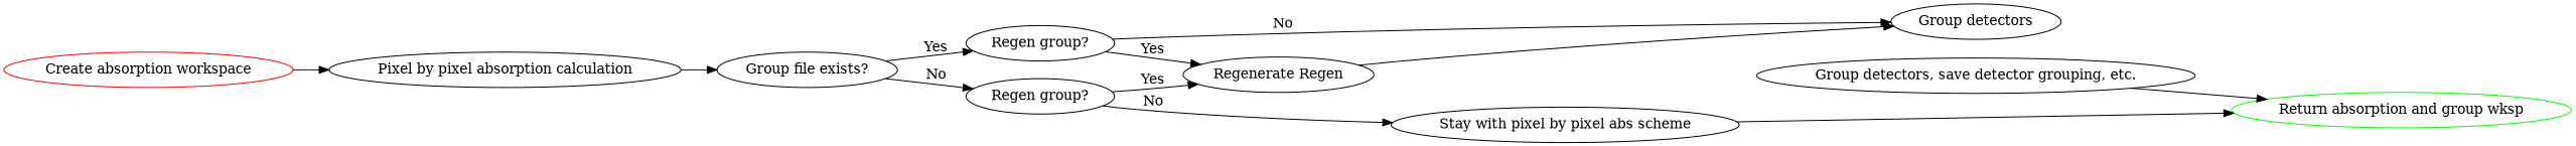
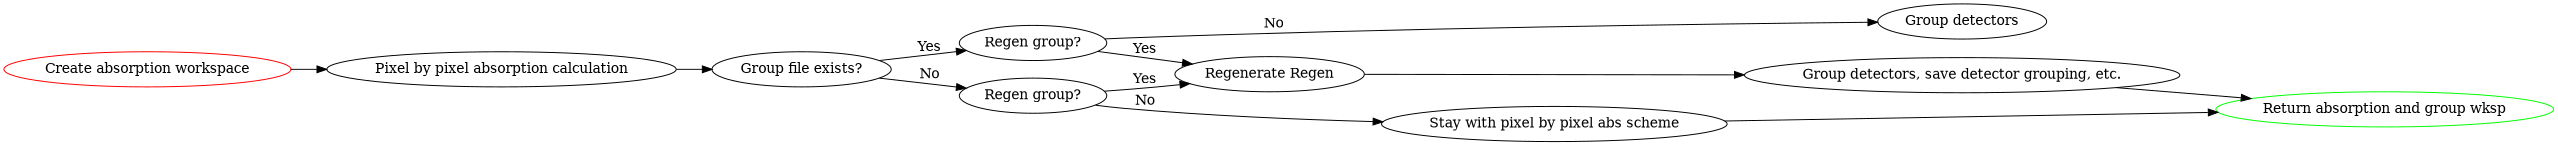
  digraph {
    rankdir=LR
    "Create absorption workspace" [color=red]
    n2 [label="Regen group?"]
    "Return absorption and group wksp" [color=green]
    n4 [label="Regen group?"]
    "Pixel by pixel absorption calculation"
    n6 [label="Regenerate Regen"]
    "Group detectors"
    "Stay with pixel by pixel abs scheme"
    "Group file exists?"
    "Group detectors, save detector grouping, etc."
    subgraph sub_1 {
      "Create absorption workspace"
    }
    subgraph sub_2 {
      n2
    }
    subgraph sub_3 {
      n2
    }
    subgraph sub_4 {
      "Return absorption and group wksp"
    }
    subgraph sub_5 {
      n2
    }
    subgraph sub_6 {
      n4
    }
    subgraph sub_7 {
      n4
    }
    subgraph sub_8 {
      n4
    }
    subgraph sub_9 {
      "Return absorption and group wksp"
    }
    "Create absorption workspace" -> "Pixel by pixel absorption calculation"
    n2 -> n6 [label="  Yes"]
    n2 -> "Group detectors" [label="  No"]
    n4 -> n6 [label="  Yes"]
    n4 -> "Stay with pixel by pixel abs scheme" [label="  No"]
    "Pixel by pixel absorption calculation" -> "Group file exists?"
-   n6 -> "Group detectors"
+   n6 -> "Group detectors, save detector grouping, etc."
    "Stay with pixel by pixel abs scheme" -> "Return absorption and group wksp"
    "Group file exists?" -> n2 [label="  Yes"]
    "Group file exists?" -> n4 [label="  No"]
    "Group detectors, save detector grouping, etc." -> "Return absorption and group wksp"
  }
